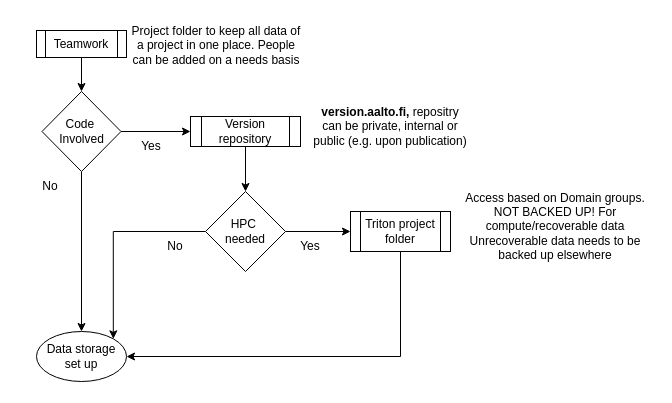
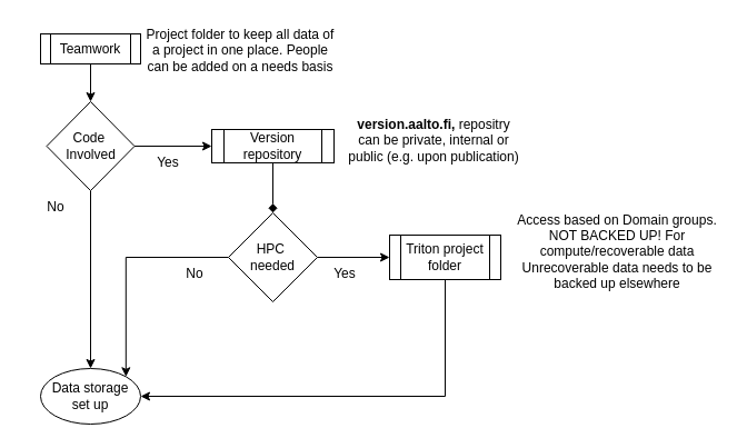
  <mxCell id="0" />
  <mxCell id="1" parent="0" />
  <mxCell id="2" style="edgeStyle=orthogonalEdgeStyle;rounded=0;orthogonalLoop=1;jettySize=auto;html=1;exitX=1;exitY=0.5;exitDx=0;exitDy=0;entryX=0;entryY=0.5;entryDx=0;entryDy=0;" edge="1" parent="1" source="4" target="18"><mxGeometry relative="1" as="geometry"><mxPoint x="180" y="121" as="targetPoint" /></mxGeometry></mxCell>
  <mxCell id="3" style="edgeStyle=orthogonalEdgeStyle;rounded=0;orthogonalLoop=1;jettySize=auto;html=1;entryX=0.5;entryY=0;entryDx=0;entryDy=0;" edge="1" parent="1" source="4" target="21"><mxGeometry relative="1" as="geometry" /></mxCell>
  <mxCell id="4" value="Code&amp;nbsp;&lt;div&gt;Involved&lt;/div&gt;" style="rhombus;whiteSpace=wrap;html=1;" vertex="1" parent="1"><mxGeometry x="41.5" y="91" width="79" height="80" as="geometry" /></mxCell>
  <mxCell id="5" value="" style="group" vertex="1" connectable="0" parent="1"><mxGeometry x="40" y="21" width="260" height="80" as="geometry" /></mxCell>
  <mxCell id="6" value="" style="group" vertex="1" connectable="0" parent="5"><mxGeometry x="-4" y="-1" width="270" height="50" as="geometry" /></mxCell>
  <mxCell id="7" value="Project folder to keep all data of a project in one place. People can be added on a needs basis" style="text;html=1;align=center;verticalAlign=middle;whiteSpace=wrap;rounded=0;" vertex="1" parent="6"><mxGeometry x="90" width="180" height="50" as="geometry" /></mxCell>
  <mxCell id="8" value="Teamwork" style="shape=process;whiteSpace=wrap;html=1;backgroundOutline=1;" vertex="1" parent="6"><mxGeometry y="10" width="90" height="27" as="geometry" /></mxCell>
  <mxCell id="9" value="" style="endArrow=classic;html=1;rounded=0;exitX=0.5;exitY=1;exitDx=0;exitDy=0;" edge="1" parent="1" source="8" target="4"><mxGeometry width="50" height="50" relative="1" as="geometry"><mxPoint x="80" y="101" as="sourcePoint" /><mxPoint x="140" y="301" as="targetPoint" /></mxGeometry></mxCell>
  <mxCell id="10" value="Yes" style="text;html=1;align=center;verticalAlign=middle;whiteSpace=wrap;rounded=0;" vertex="1" parent="1"><mxGeometry x="120.5" y="131" width="60" height="30" as="geometry" /></mxCell>
  <mxCell id="11" style="edgeStyle=orthogonalEdgeStyle;rounded=0;orthogonalLoop=1;jettySize=auto;html=1;entryX=0;entryY=0.5;entryDx=0;entryDy=0;" edge="1" parent="1" source="13" target="15"><mxGeometry relative="1" as="geometry" /></mxCell>
  <mxCell id="12" style="edgeStyle=orthogonalEdgeStyle;rounded=0;orthogonalLoop=1;jettySize=auto;html=1;entryX=1;entryY=0;entryDx=0;entryDy=0;" edge="1" parent="1" source="13" target="21"><mxGeometry relative="1" as="geometry" /></mxCell>
  <mxCell id="13" value="HPC&amp;nbsp;&lt;div&gt;needed&lt;/div&gt;" style="rhombus;whiteSpace=wrap;html=1;" vertex="1" parent="1"><mxGeometry x="205" y="191" width="80" height="80" as="geometry" /></mxCell>
  <mxCell id="14" value="" style="group" vertex="1" connectable="0" parent="1"><mxGeometry x="350" y="211" width="300" height="40" as="geometry" /></mxCell>
  <mxCell id="15" value="Triton project folder" style="shape=process;whiteSpace=wrap;html=1;backgroundOutline=1;" vertex="1" parent="14"><mxGeometry width="100" height="40" as="geometry" /></mxCell>
  <mxCell id="16" value="Access based on Domain groups. NOT BACKED UP! For compute/recoverable data&lt;div&gt;Unrecoverable data needs to be backed up elsewhere&lt;/div&gt;" style="text;html=1;align=center;verticalAlign=middle;whiteSpace=wrap;rounded=0;" vertex="1" parent="14"><mxGeometry x="110" width="190" height="30" as="geometry" /></mxCell>
- <mxCell id="17" style="edgeStyle=orthogonalEdgeStyle;rounded=0;orthogonalLoop=1;jettySize=auto;html=1;entryX=0.5;entryY=0;entryDx=0;entryDy=0;" edge="1" parent="1" source="18" target="13"><mxGeometry relative="1" as="geometry" /></mxCell>
+ <mxCell id="17" style="edgeStyle=orthogonalEdgeStyle;rounded=0;orthogonalLoop=1;jettySize=auto;html=1;entryX=0.5;entryY=0;entryDx=0;entryDy=0;endArrow=diamond;" edge="1" parent="1" source="18" target="13"><mxGeometry relative="1" as="geometry" /></mxCell>
  <mxCell id="18" value="Version repository" style="shape=process;whiteSpace=wrap;html=1;backgroundOutline=1;" vertex="1" parent="1"><mxGeometry x="190" y="116" width="110" height="30" as="geometry" /></mxCell>
  <mxCell id="19" value="&lt;b&gt;version.aalto.fi,&lt;/b&gt; repositry can be private, internal or public (e.g. upon publication)" style="text;html=1;align=center;verticalAlign=middle;whiteSpace=wrap;rounded=0;" vertex="1" parent="1"><mxGeometry x="310" y="111" width="160" height="30" as="geometry" /></mxCell>
  <mxCell id="20" value="Yes" style="text;html=1;align=center;verticalAlign=middle;whiteSpace=wrap;rounded=0;" vertex="1" parent="1"><mxGeometry x="280" y="231" width="60" height="30" as="geometry" /></mxCell>
  <mxCell id="21" value="Data storage set up" style="ellipse;whiteSpace=wrap;html=1;" vertex="1" parent="1"><mxGeometry x="36" y="331" width="90" height="50" as="geometry" /></mxCell>
  <mxCell id="22" style="edgeStyle=orthogonalEdgeStyle;rounded=0;orthogonalLoop=1;jettySize=auto;html=1;entryX=1;entryY=0.5;entryDx=0;entryDy=0;" edge="1" parent="1" source="15" target="21"><mxGeometry relative="1" as="geometry"><Array as="points"><mxPoint x="400" y="356" /></Array></mxGeometry></mxCell>
  <mxCell id="23" value="No" style="text;html=1;align=center;verticalAlign=middle;whiteSpace=wrap;rounded=0;" vertex="1" parent="1"><mxGeometry x="145" y="231" width="60" height="30" as="geometry" /></mxCell>
  <mxCell id="24" value="No" style="text;html=1;align=center;verticalAlign=middle;whiteSpace=wrap;rounded=0;" vertex="1" parent="1"><mxGeometry x="20" y="171" width="60" height="30" as="geometry" /></mxCell>
